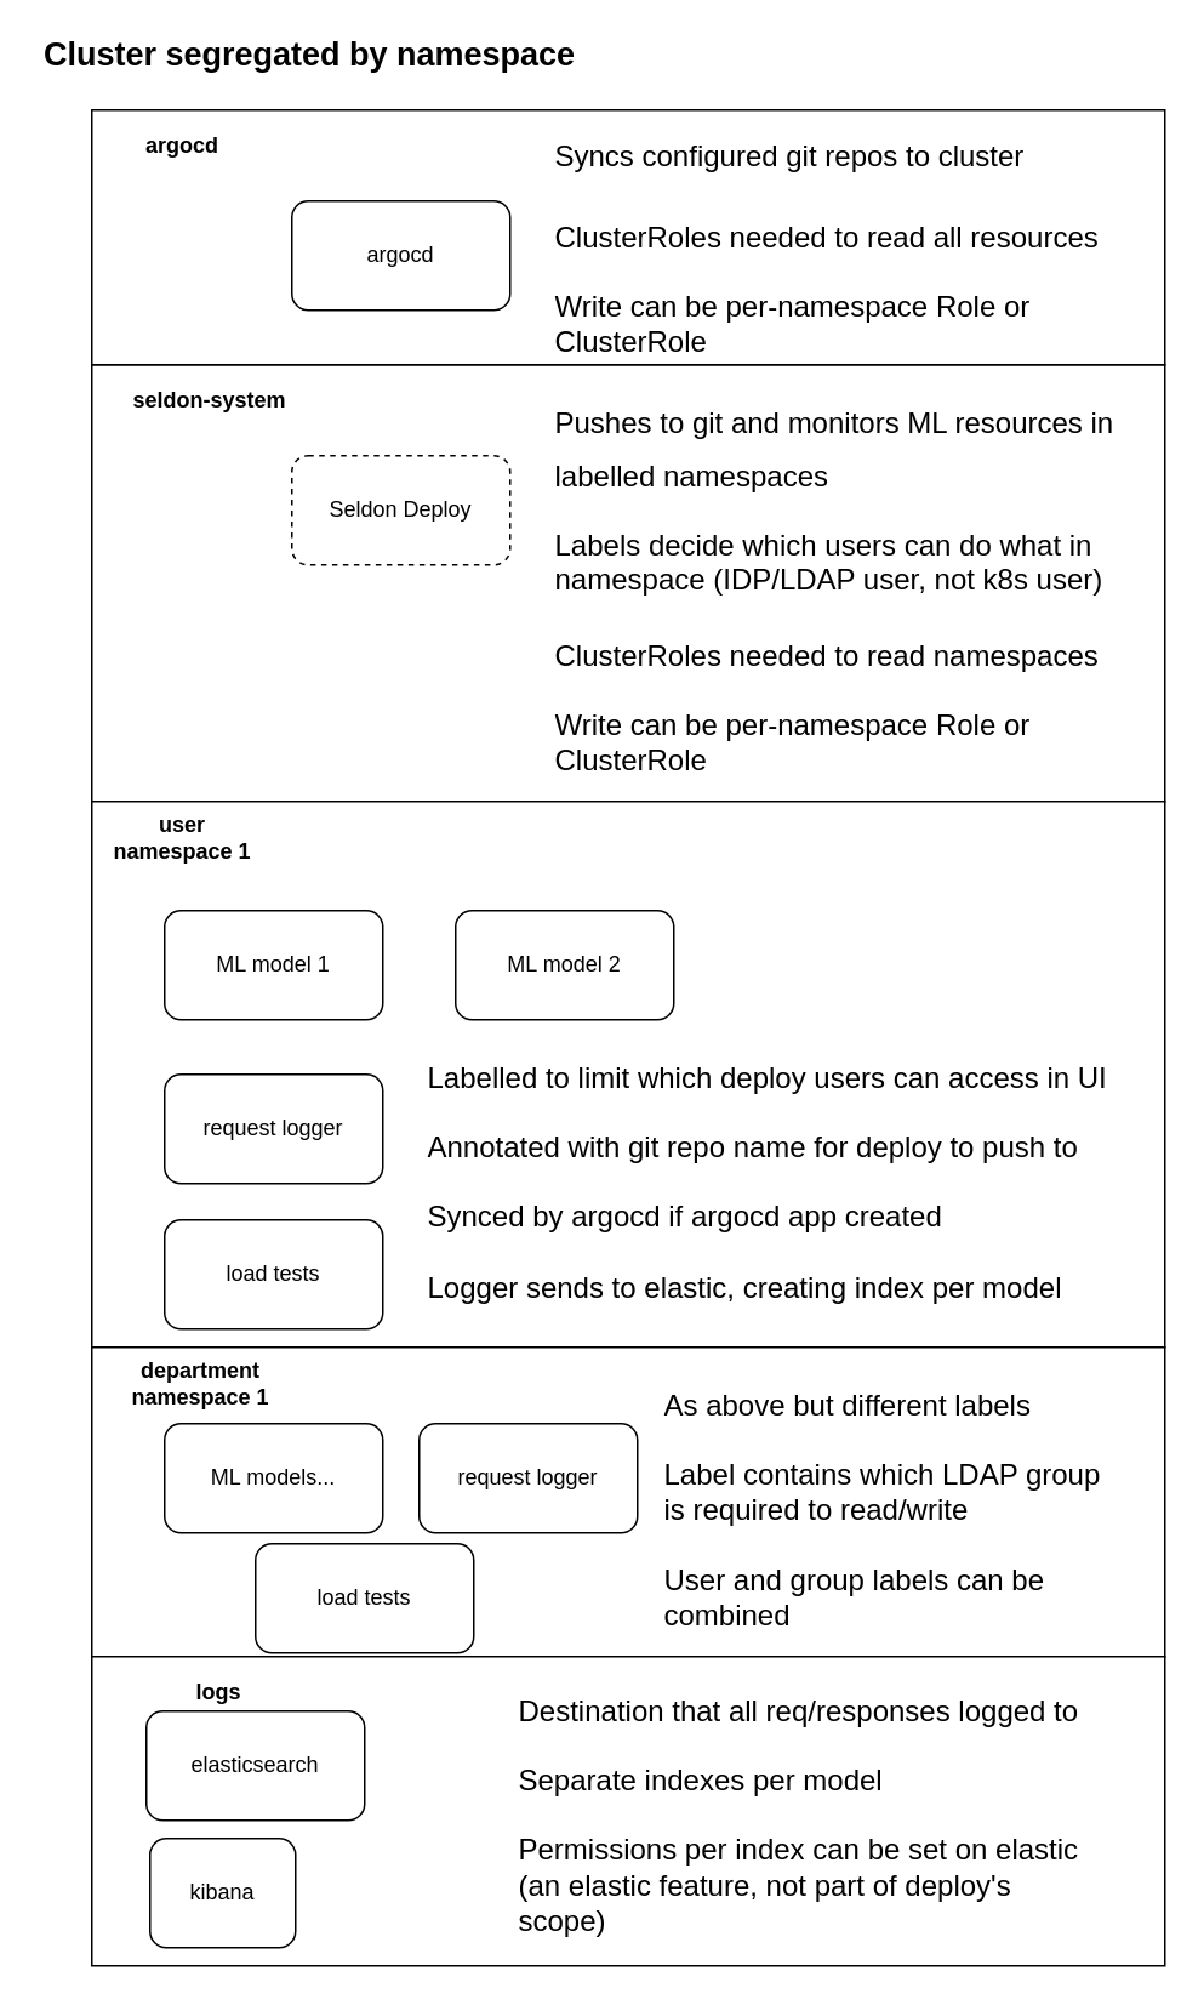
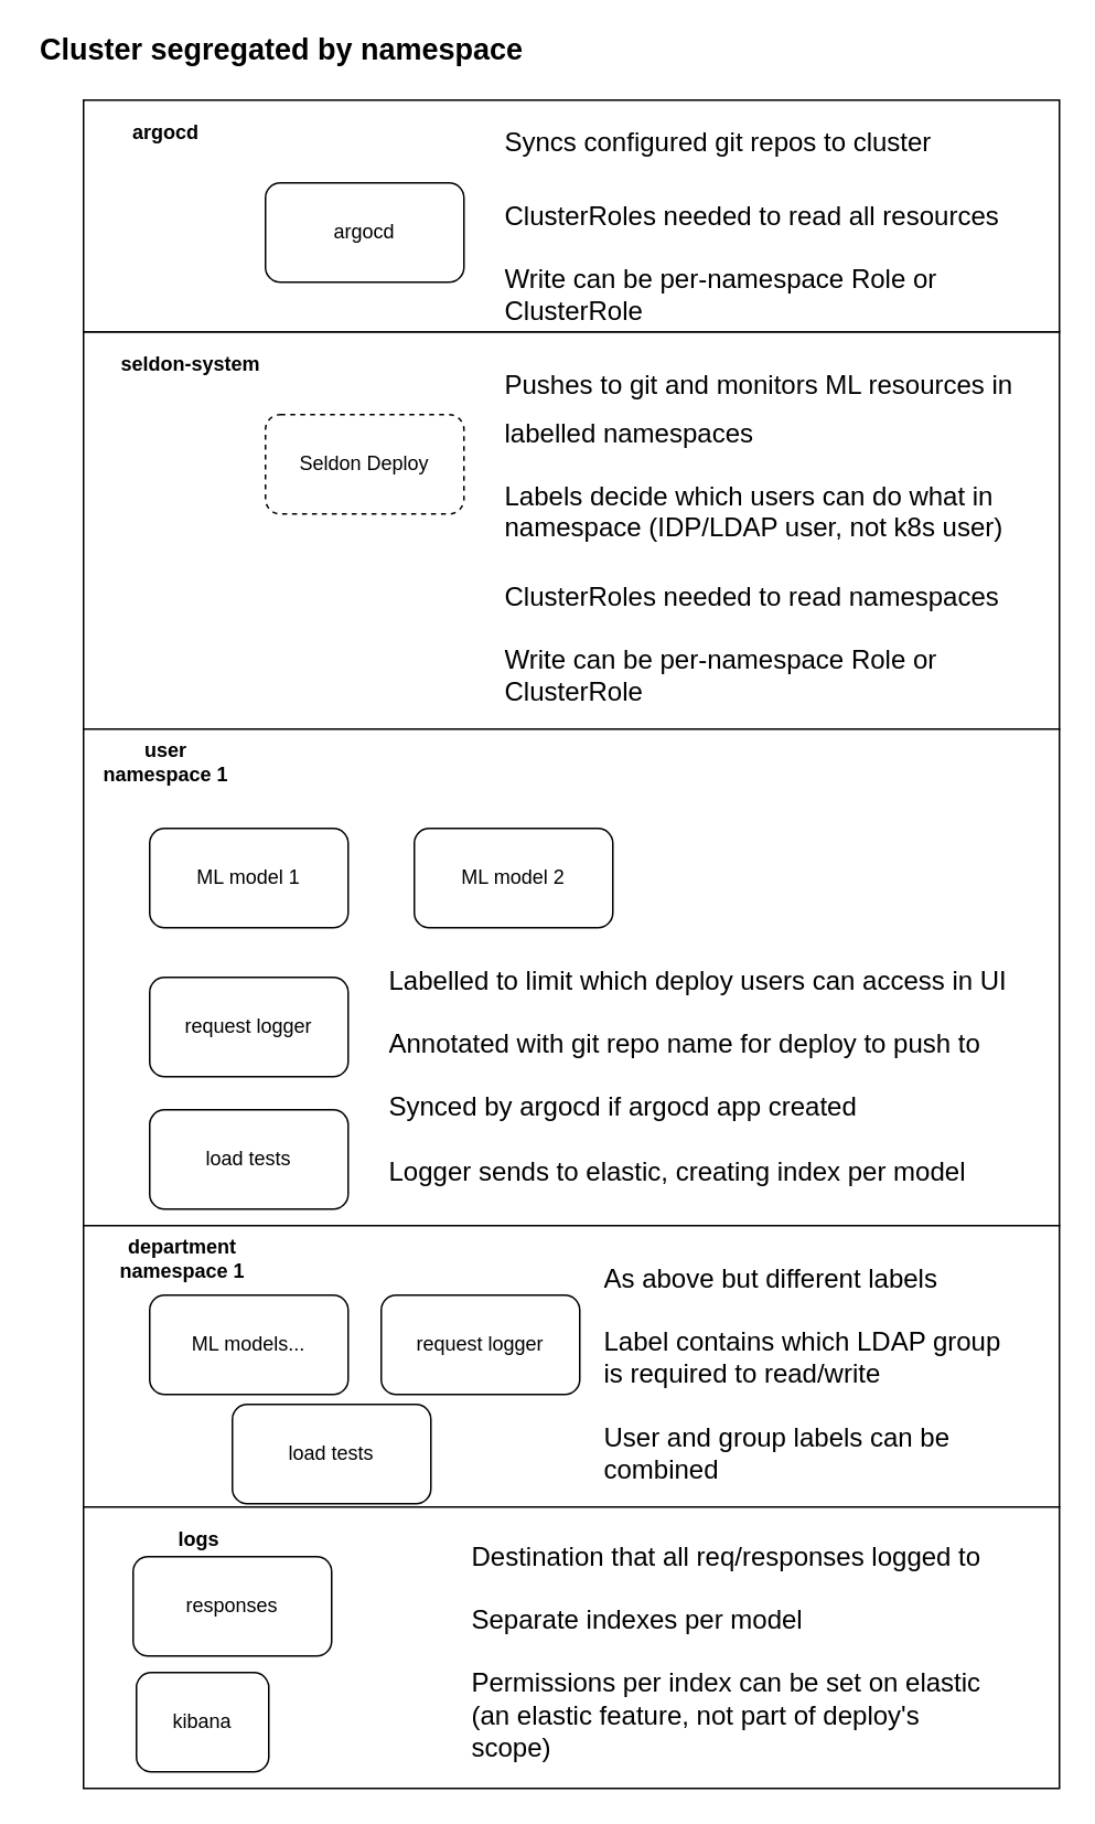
  <mxCell id="0" />
  <mxCell id="1" parent="0" />
  <mxCell id="2" value="" style="rounded=0;whiteSpace=wrap;html=1;" vertex="1" parent="1"><mxGeometry x="50" y="200" width="590" height="240" as="geometry" /></mxCell>
  <mxCell id="3" value="seldon-system" style="text;html=1;strokeColor=none;fillColor=none;align=center;verticalAlign=middle;whiteSpace=wrap;rounded=0;fontStyle=1" vertex="1" parent="1"><mxGeometry x="60" y="210" width="110" height="20" as="geometry" /></mxCell>
  <mxCell id="4" value="&lt;b&gt;&lt;font style=&quot;font-size: 18px&quot;&gt;Cluster segregated by namespace&lt;/font&gt;&lt;/b&gt;" style="text;html=1;strokeColor=none;fillColor=none;align=center;verticalAlign=middle;whiteSpace=wrap;rounded=0;" vertex="1" parent="1"><mxGeometry x="20" y="20" width="300" height="20" as="geometry" /></mxCell>
  <mxCell id="5" value="Seldon Deploy" style="rounded=1;whiteSpace=wrap;html=1;dashed=1;" vertex="1" parent="1"><mxGeometry x="160" y="250" width="120" height="60" as="geometry" /></mxCell>
  <mxCell id="6" value="" style="rounded=0;whiteSpace=wrap;html=1;" vertex="1" parent="1"><mxGeometry x="50" y="440" width="590" height="300" as="geometry" /></mxCell>
  <mxCell id="7" value="" style="rounded=0;whiteSpace=wrap;html=1;" vertex="1" parent="1"><mxGeometry x="50" y="60" width="590" height="140" as="geometry" /></mxCell>
  <mxCell id="8" value="argocd" style="text;html=1;strokeColor=none;fillColor=none;align=center;verticalAlign=middle;whiteSpace=wrap;rounded=0;fontStyle=1" vertex="1" parent="1"><mxGeometry x="60" y="70" width="80" height="20" as="geometry" /></mxCell>
  <mxCell id="9" value="argocd" style="rounded=1;whiteSpace=wrap;html=1;" vertex="1" parent="1"><mxGeometry x="160" y="110" width="120" height="60" as="geometry" /></mxCell>
  <mxCell id="10" value="&lt;h1&gt;&lt;font size=&quot;3&quot; style=&quot;font-weight: normal&quot;&gt;Syncs configured git repos to cluster&lt;/font&gt;&lt;/h1&gt;&lt;h1&gt;&lt;font size=&quot;3&quot; style=&quot;font-weight: normal&quot;&gt;ClusterRoles needed to read all resources&lt;/font&gt;&lt;/h1&gt;&lt;div&gt;&lt;font size=&quot;3&quot;&gt;Write can be per-namespace Role or ClusterRole&lt;/font&gt;&lt;/div&gt;" style="text;html=1;strokeColor=none;fillColor=none;spacing=5;spacingTop=-20;whiteSpace=wrap;overflow=hidden;rounded=0;" vertex="1" parent="1"><mxGeometry x="300" y="63" width="340" height="137" as="geometry" /></mxCell>
  <mxCell id="11" value="&lt;h1&gt;&lt;font size=&quot;3&quot; style=&quot;font-weight: normal&quot;&gt;Pushes to git and monitors ML resources in labelled namespaces&lt;/font&gt;&lt;/h1&gt;&lt;div&gt;&lt;font size=&quot;3&quot; style=&quot;font-weight: normal&quot;&gt;Labels decide which users can do what in namespace (IDP/LDAP user, not k8s user)&lt;/font&gt;&lt;/div&gt;&lt;h1&gt;&lt;font size=&quot;3&quot; style=&quot;font-weight: normal&quot;&gt;ClusterRoles needed to read namespaces&lt;/font&gt;&lt;/h1&gt;&lt;div&gt;&lt;font size=&quot;3&quot;&gt;Write can be per-namespace Role or ClusterRole&lt;/font&gt;&lt;/div&gt;" style="text;html=1;strokeColor=none;fillColor=none;spacing=5;spacingTop=-20;whiteSpace=wrap;overflow=hidden;rounded=0;" vertex="1" parent="1"><mxGeometry x="300" y="210" width="340" height="220" as="geometry" /></mxCell>
  <mxCell id="12" value="user namespace 1" style="text;html=1;strokeColor=none;fillColor=none;align=center;verticalAlign=middle;whiteSpace=wrap;rounded=0;fontStyle=1" vertex="1" parent="1"><mxGeometry x="60" y="450" width="80" height="20" as="geometry" /></mxCell>
  <mxCell id="13" value="request logger" style="rounded=1;whiteSpace=wrap;html=1;" vertex="1" parent="1"><mxGeometry x="90" y="590" width="120" height="60" as="geometry" /></mxCell>
  <mxCell id="14" value="ML model 1" style="rounded=1;whiteSpace=wrap;html=1;" vertex="1" parent="1"><mxGeometry x="90" y="500" width="120" height="60" as="geometry" /></mxCell>
  <mxCell id="15" value="ML model 2" style="rounded=1;whiteSpace=wrap;html=1;" vertex="1" parent="1"><mxGeometry x="250" y="500" width="120" height="60" as="geometry" /></mxCell>
  <mxCell id="16" value="load tests" style="rounded=1;whiteSpace=wrap;html=1;" vertex="1" parent="1"><mxGeometry x="90" y="670" width="120" height="60" as="geometry" /></mxCell>
  <mxCell id="17" value="&lt;h1&gt;&lt;font size=&quot;3&quot;&gt;&lt;span style=&quot;font-weight: 400&quot;&gt;Labelled to limit which deploy users can access in UI&lt;/span&gt;&lt;/font&gt;&lt;/h1&gt;&lt;div&gt;&lt;font size=&quot;3&quot;&gt;Annotated with git repo name for deploy to push to&lt;/font&gt;&lt;/div&gt;&lt;div&gt;&lt;font size=&quot;3&quot;&gt;&lt;br&gt;&lt;/font&gt;&lt;/div&gt;&lt;div&gt;&lt;font size=&quot;3&quot;&gt;&lt;span style=&quot;font-weight: 400&quot;&gt;Synced by argocd if argocd app created&lt;/span&gt;&lt;/font&gt;&lt;/div&gt;&lt;div&gt;&lt;font size=&quot;3&quot;&gt;&lt;span style=&quot;font-weight: 400&quot;&gt;&lt;br&gt;&lt;/span&gt;&lt;/font&gt;&lt;/div&gt;&lt;div&gt;&lt;font size=&quot;3&quot;&gt;&lt;span style=&quot;font-weight: 400&quot;&gt;Logger sends to elastic, creating index per model&lt;/span&gt;&lt;/font&gt;&lt;/div&gt;" style="text;html=1;strokeColor=none;fillColor=none;spacing=5;spacingTop=-20;whiteSpace=wrap;overflow=hidden;rounded=0;" vertex="1" parent="1"><mxGeometry x="230" y="570" width="400" height="160" as="geometry" /></mxCell>
  <mxCell id="18" value="" style="rounded=0;whiteSpace=wrap;html=1;" vertex="1" parent="1"><mxGeometry x="50" y="740" width="590" height="170" as="geometry" /></mxCell>
  <mxCell id="19" value="department&lt;br&gt;namespace 1" style="text;html=1;strokeColor=none;fillColor=none;align=center;verticalAlign=middle;whiteSpace=wrap;rounded=0;fontStyle=1" vertex="1" parent="1"><mxGeometry x="70" y="750" width="80" height="20" as="geometry" /></mxCell>
  <mxCell id="20" value="ML models..." style="rounded=1;whiteSpace=wrap;html=1;" vertex="1" parent="1"><mxGeometry x="90" y="782" width="120" height="60" as="geometry" /></mxCell>
  <mxCell id="21" value="request logger" style="rounded=1;whiteSpace=wrap;html=1;" vertex="1" parent="1"><mxGeometry x="230" y="782" width="120" height="60" as="geometry" /></mxCell>
  <mxCell id="22" value="&lt;h1&gt;&lt;font size=&quot;3&quot;&gt;&lt;span style=&quot;font-weight: 400&quot;&gt;As above but different labels&lt;/span&gt;&lt;/font&gt;&lt;/h1&gt;&lt;div&gt;&lt;font size=&quot;3&quot;&gt;&lt;span style=&quot;font-weight: 400&quot;&gt;Label contains which LDAP group is required to read/write&lt;/span&gt;&lt;/font&gt;&lt;/div&gt;&lt;div&gt;&lt;font size=&quot;3&quot;&gt;&lt;span style=&quot;font-weight: 400&quot;&gt;&lt;br&gt;&lt;/span&gt;&lt;/font&gt;&lt;/div&gt;&lt;div&gt;&lt;font size=&quot;3&quot;&gt;&lt;span style=&quot;font-weight: 400&quot;&gt;User and group labels can be combined&lt;/span&gt;&lt;/font&gt;&lt;/div&gt;" style="text;html=1;strokeColor=none;fillColor=none;spacing=5;spacingTop=-20;whiteSpace=wrap;overflow=hidden;rounded=0;" vertex="1" parent="1"><mxGeometry x="360" y="750" width="260" height="150" as="geometry" /></mxCell>
  <mxCell id="23" value="load tests" style="rounded=1;whiteSpace=wrap;html=1;" vertex="1" parent="1"><mxGeometry x="140" y="848" width="120" height="60" as="geometry" /></mxCell>
  <mxCell id="24" value="" style="rounded=0;whiteSpace=wrap;html=1;" vertex="1" parent="1"><mxGeometry x="50" y="910" width="590" height="170" as="geometry" /></mxCell>
  <mxCell id="25" value="logs" style="text;html=1;strokeColor=none;fillColor=none;align=center;verticalAlign=middle;whiteSpace=wrap;rounded=0;fontStyle=1" vertex="1" parent="1"><mxGeometry x="80" y="920" width="80" height="20" as="geometry" /></mxCell>
- <mxCell id="26" value="elasticsearch" style="rounded=1;whiteSpace=wrap;html=1;" vertex="1" parent="1"><mxGeometry x="80" y="940" width="120" height="60" as="geometry" /></mxCell>
+ <mxCell id="26" value="responses" style="rounded=1;whiteSpace=wrap;html=1;" vertex="1" parent="1"><mxGeometry x="80" y="940" width="120" height="60" as="geometry" /></mxCell>
  <mxCell id="27" value="kibana" style="rounded=1;whiteSpace=wrap;html=1;" vertex="1" parent="1"><mxGeometry x="82" y="1010" width="80" height="60" as="geometry" /></mxCell>
  <mxCell id="28" value="&lt;h1&gt;&lt;font size=&quot;3&quot;&gt;&lt;span style=&quot;font-weight: 400&quot;&gt;Destination that all req/responses logged to&lt;/span&gt;&lt;/font&gt;&lt;/h1&gt;&lt;div&gt;&lt;font size=&quot;3&quot;&gt;&lt;span style=&quot;font-weight: 400&quot;&gt;Separate indexes per model&lt;/span&gt;&lt;/font&gt;&lt;/div&gt;&lt;div&gt;&lt;font size=&quot;3&quot;&gt;&lt;span style=&quot;font-weight: 400&quot;&gt;&lt;br&gt;&lt;/span&gt;&lt;/font&gt;&lt;/div&gt;&lt;div&gt;&lt;font size=&quot;3&quot;&gt;Permissions per index can be set on elastic (an elastic feature, not part of deploy's scope)&lt;/font&gt;&lt;/div&gt;" style="text;html=1;strokeColor=none;fillColor=none;spacing=5;spacingTop=-20;whiteSpace=wrap;overflow=hidden;rounded=0;" vertex="1" parent="1"><mxGeometry x="280" y="918" width="330" height="150" as="geometry" /></mxCell>
